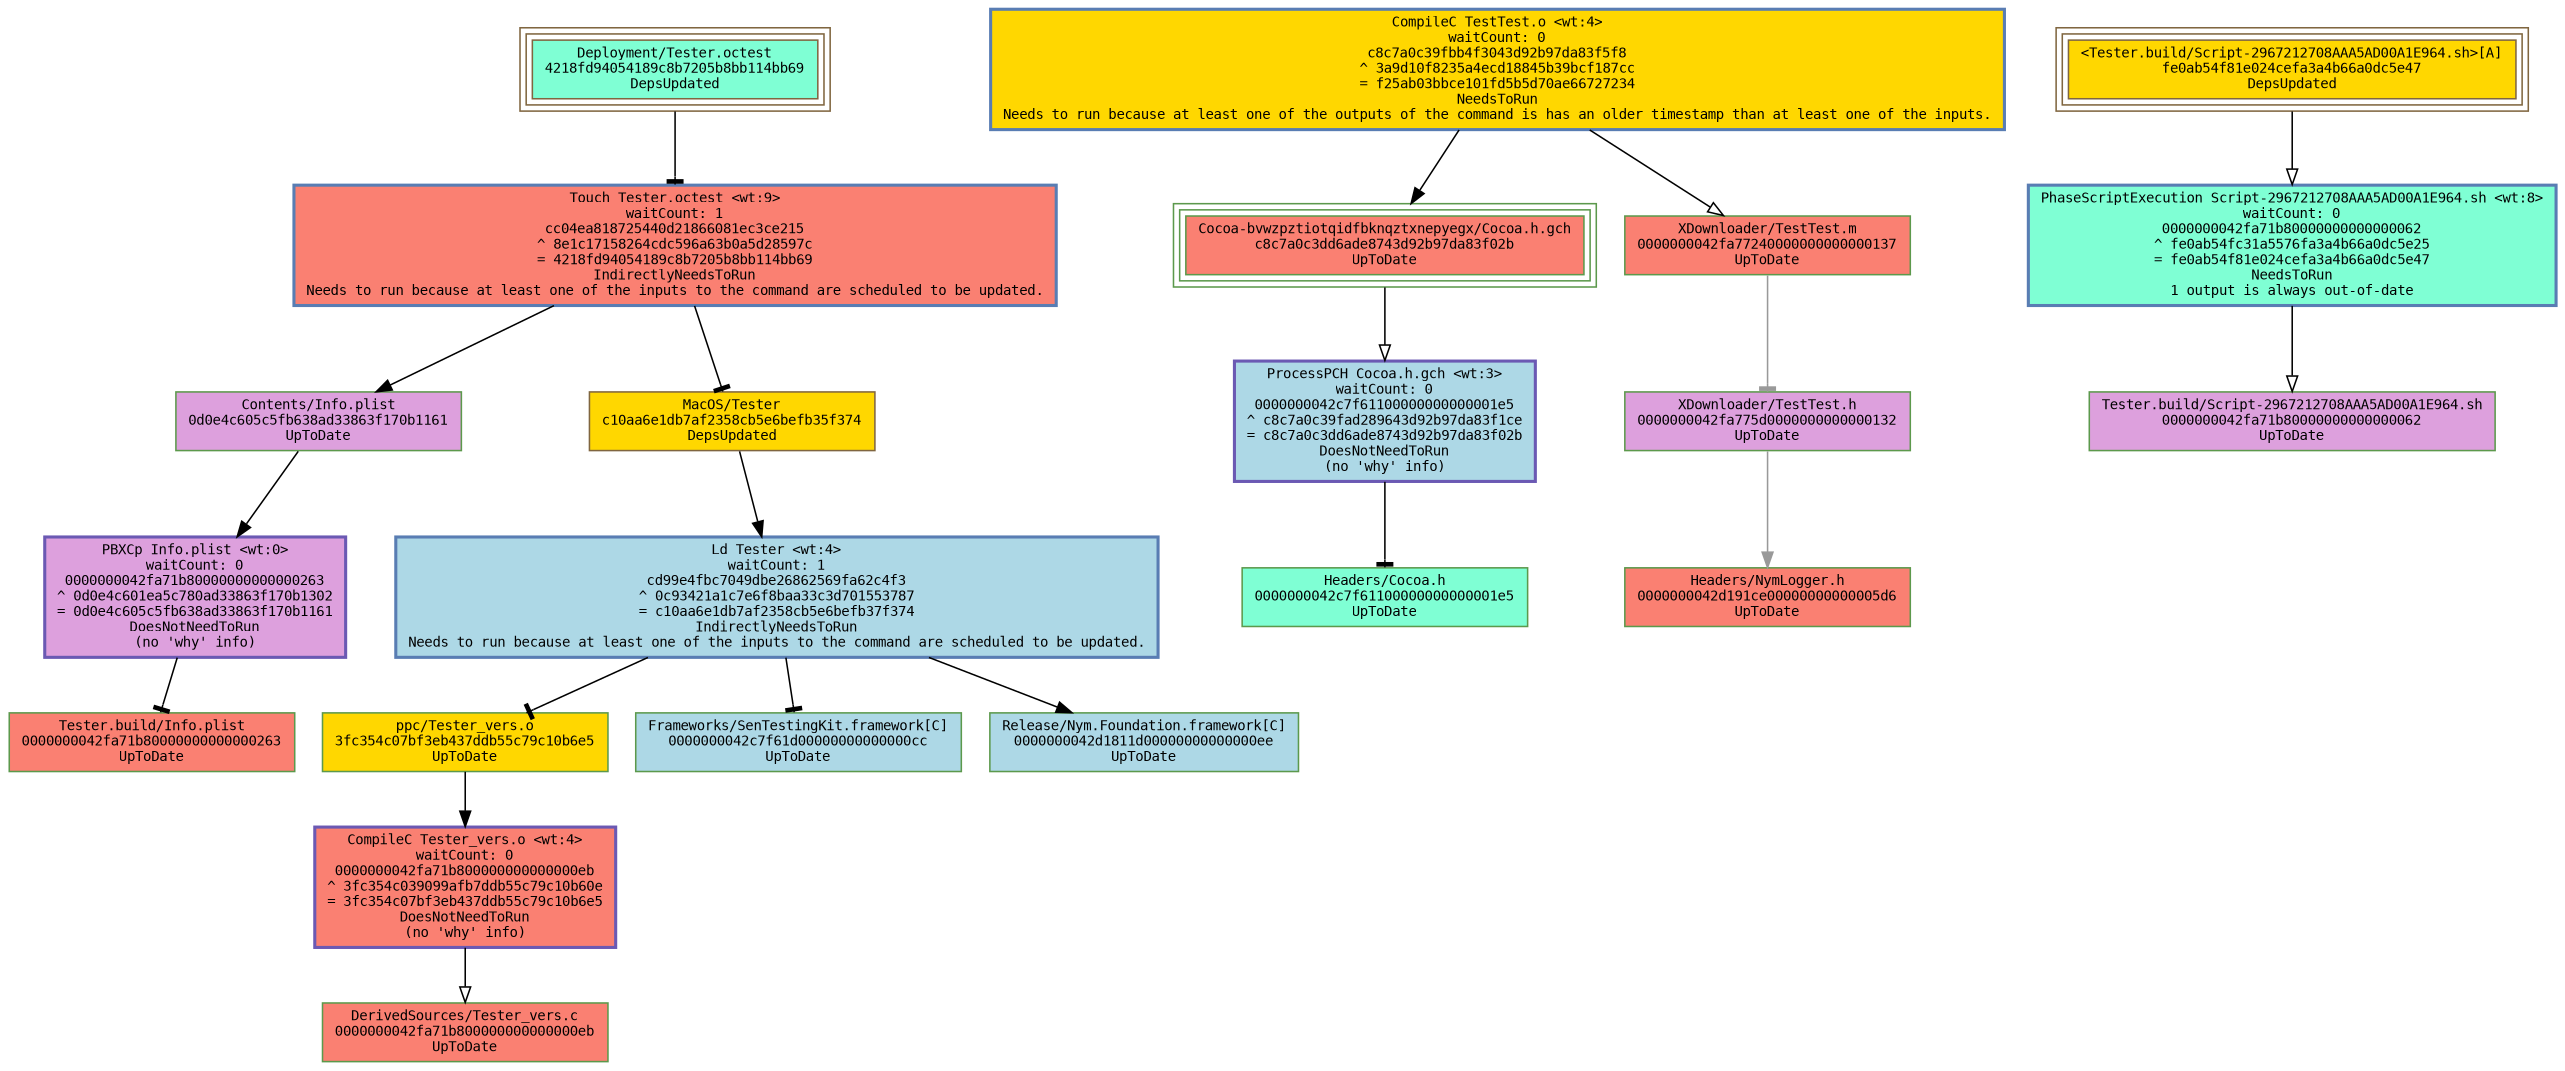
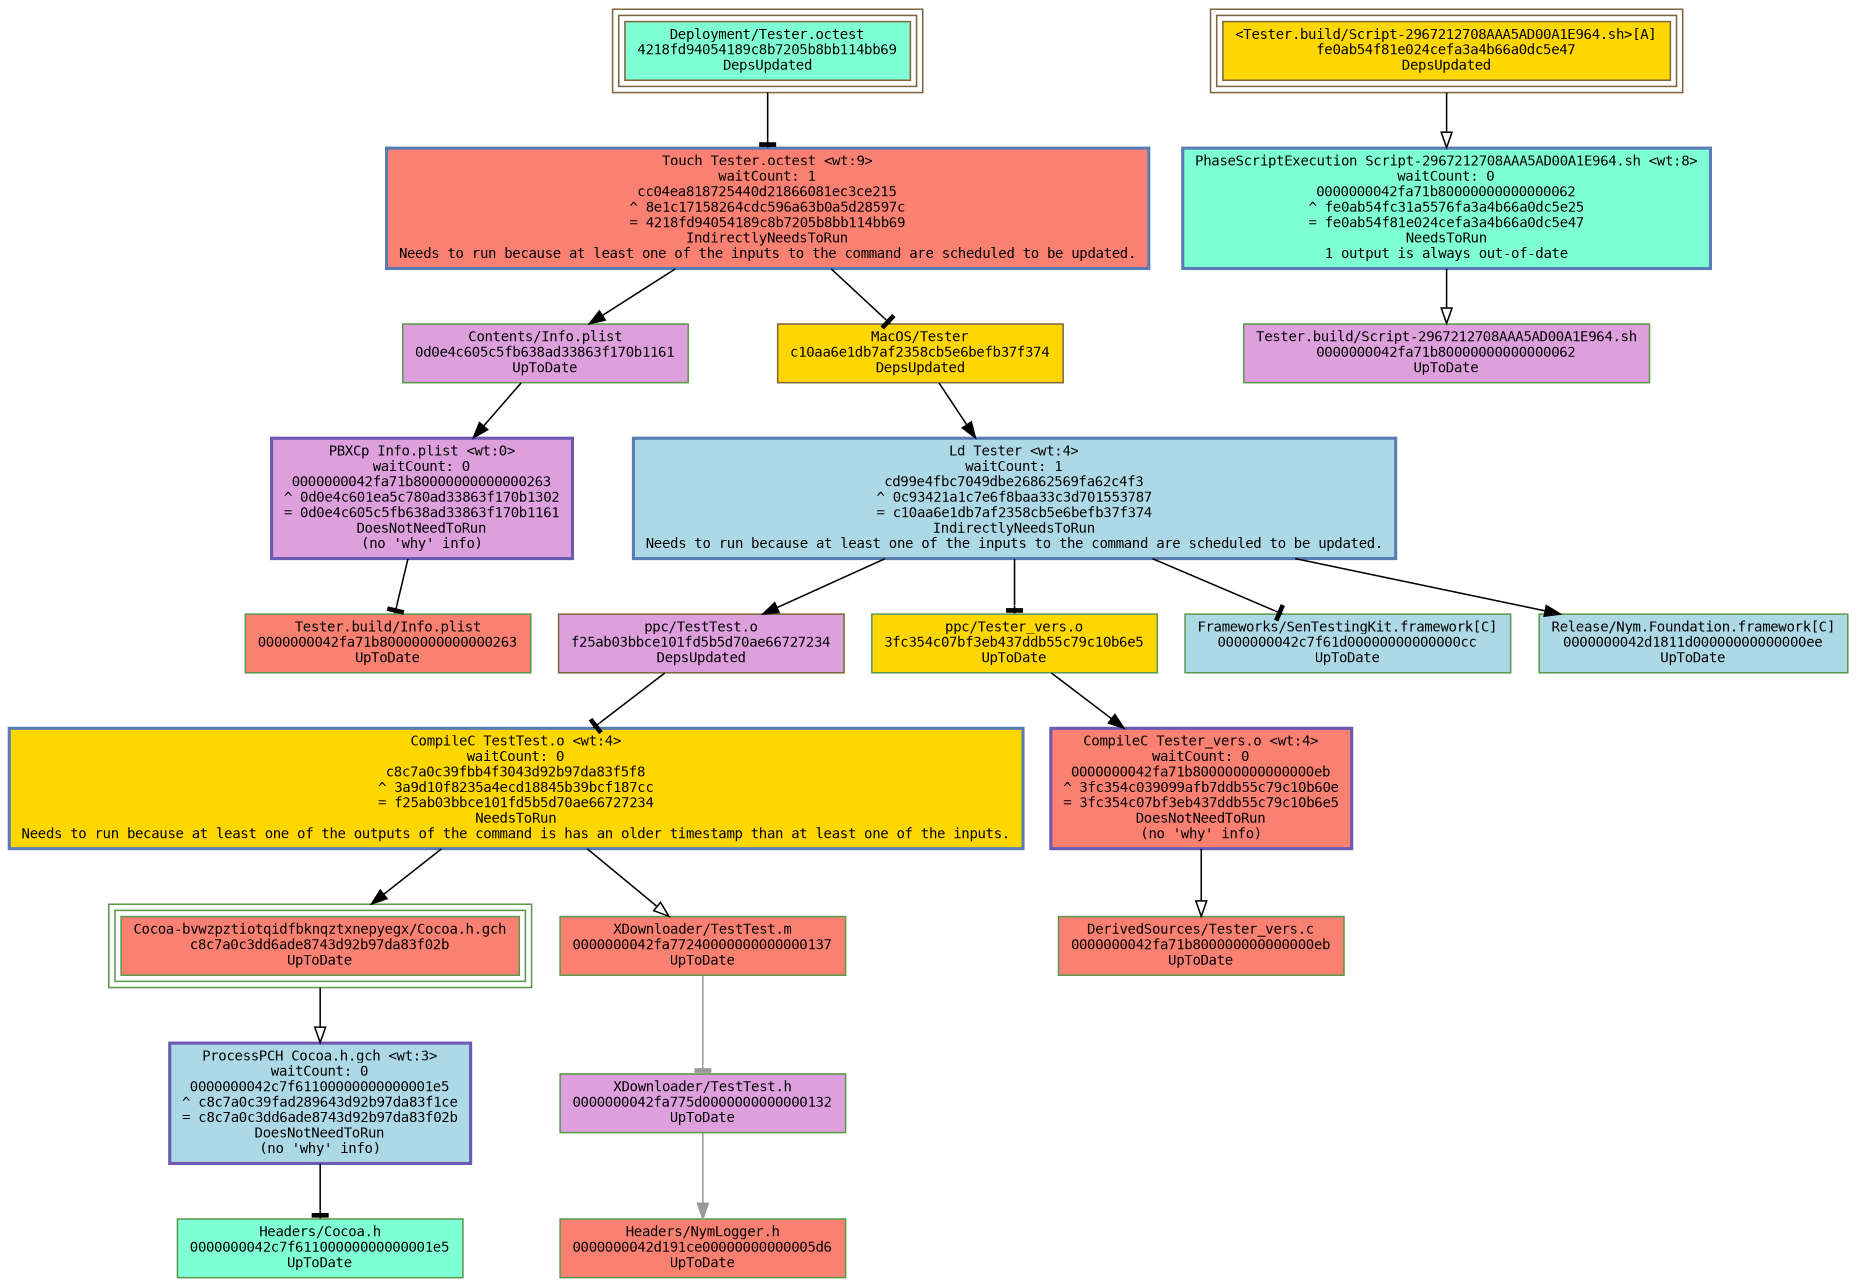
  digraph {
    concentrate=false
    fontname="DejaVu Sans Mono"
    node [color="0.3 0.5 0.6" fillcolor=salmon fontname="DejaVu Sans Mono" fontsize=9 shape=box style=filled]
    edge [arrowhead=tee arrowtail=normal color=black fontname="DejaVu Sans Mono" style=solid]
    n1 [color="0.1 0.5 0.5" fillcolor=aquamarine label="Deployment/Tester.octest\n4218fd94054189c8b7205b8bb114bb69\nDepsUpdated" peripheries=3]
    n2 [color="0.6 0.5 0.7" label="Touch Tester.octest <wt:9>\nwaitCount: 1\ncc04ea818725440d21866081ec3ce215\n^ 8e1c17158264cdc596a63b0a5d28597c\n= 4218fd94054189c8b7205b8bb114bb69\nIndirectlyNeedsToRun\nNeeds to run because at least one of the inputs to the command are scheduled to be updated." style="filled,bold"]
    n3 [fillcolor=plum label="Contents/Info.plist\n0d0e4c605c5fb638ad33863f170b1161\nUpToDate"]
-   n4 [color="0.1 0.5 0.5" fillcolor=gold label="MacOS/Tester\nc10aa6e1db7af2358cb5e6befb35f374\nDepsUpdated"]
+   n4 [color="0.1 0.5 0.5" fillcolor=gold label="MacOS/Tester\nc10aa6e1db7af2358cb5e6befb37f374\nDepsUpdated"]
    n5 [color="0.7 0.5 0.7" fillcolor=plum label="PBXCp Info.plist <wt:0>\nwaitCount: 0\n0000000042fa71b80000000000000263\n^ 0d0e4c601ea5c780ad33863f170b1302\n= 0d0e4c605c5fb638ad33863f170b1161\nDoesNotNeedToRun\n(no 'why' info)" style="filled,bold"]
    n6 [label="Tester.build/Info.plist\n0000000042fa71b80000000000000263\nUpToDate"]
+   n7 [color="0.1 0.5 0.5" fillcolor=plum label="ppc/TestTest.o\nf25ab03bbce101fd5b5d70ae66727234\nDepsUpdated"]
    n8 [color="0.6 0.5 0.7" fillcolor=gold label="CompileC TestTest.o <wt:4>\nwaitCount: 0\nc8c7a0c39fbb4f3043d92b97da83f5f8\n^ 3a9d10f8235a4ecd18845b39bcf187cc\n= f25ab03bbce101fd5b5d70ae66727234\nNeedsToRun\nNeeds to run because at least one of the outputs of the command is has an older timestamp than at least one of the inputs." style="filled,bold"]
    n9 [label="Cocoa-bvwzpztiotqidfbknqztxnepyegx/Cocoa.h.gch\nc8c7a0c3dd6ade8743d92b97da83f02b\nUpToDate" peripheries=3]
    n10 [label="XDownloader/TestTest.m\n0000000042fa77240000000000000137\nUpToDate"]
    n11 [fillcolor=aquamarine label="Headers/Cocoa.h\n0000000042c7f61100000000000001e5\nUpToDate"]
    n12 [color="0.7 0.5 0.7" fillcolor=lightblue label="ProcessPCH Cocoa.h.gch <wt:3>\nwaitCount: 0\n0000000042c7f61100000000000001e5\n^ c8c7a0c39fad289643d92b97da83f1ce\n= c8c7a0c3dd6ade8743d92b97da83f02b\nDoesNotNeedToRun\n(no 'why' info)" style="filled,bold"]
    n13 [fillcolor=plum label="XDownloader/TestTest.h\n0000000042fa775d0000000000000132\nUpToDate"]
    n14 [label="Headers/NymLogger.h\n0000000042d191ce00000000000005d6\nUpToDate"]
    n15 [fillcolor=gold label="ppc/Tester_vers.o\n3fc354c07bf3eb437ddb55c79c10b6e5\nUpToDate"]
    n16 [color="0.7 0.5 0.7" label="CompileC Tester_vers.o <wt:4>\nwaitCount: 0\n0000000042fa71b800000000000000eb\n^ 3fc354c039099afb7ddb55c79c10b60e\n= 3fc354c07bf3eb437ddb55c79c10b6e5\nDoesNotNeedToRun\n(no 'why' info)" style="filled,bold"]
    n17 [label="DerivedSources/Tester_vers.c\n0000000042fa71b800000000000000eb\nUpToDate"]
    n18 [color="0.6 0.5 0.7" fillcolor=lightblue label="Ld Tester <wt:4>\nwaitCount: 1\ncd99e4fbc7049dbe26862569fa62c4f3\n^ 0c93421a1c7e6f8baa33c3d701553787\n= c10aa6e1db7af2358cb5e6befb37f374\nIndirectlyNeedsToRun\nNeeds to run because at least one of the inputs to the command are scheduled to be updated." style="filled,bold"]
    n19 [fillcolor=lightblue label="Frameworks/SenTestingKit.framework[C]\n0000000042c7f61d00000000000000cc\nUpToDate"]
    n20 [fillcolor=lightblue label="Release/Nym.Foundation.framework[C]\n0000000042d1811d00000000000000ee\nUpToDate"]
    n21 [color="0.1 0.5 0.5" fillcolor=gold label="<Tester.build/Script-2967212708AAA5AD00A1E964.sh>[A]\nfe0ab54f81e024cefa3a4b66a0dc5e47\nDepsUpdated" peripheries=3]
    n22 [color="0.6 0.5 0.7" fillcolor=aquamarine label="PhaseScriptExecution Script-2967212708AAA5AD00A1E964.sh <wt:8>\nwaitCount: 0\n0000000042fa71b80000000000000062\n^ fe0ab54fc31a5576fa3a4b66a0dc5e25\n= fe0ab54f81e024cefa3a4b66a0dc5e47\nNeedsToRun\n1 output is always out-of-date" style="filled,bold"]
    n23 [fillcolor=plum label="Tester.build/Script-2967212708AAA5AD00A1E964.sh\n0000000042fa71b80000000000000062\nUpToDate"]
    n1 -> n2
    n2 -> n3 [arrowhead=normal]
    n2 -> n4
    n3 -> n5 [arrowhead=normal]
    n4 -> n18 [arrowhead=normal]
    n5 -> n6
+   n7 -> n8
    n8 -> n9 [arrowhead=normal]
    n8 -> n10 [arrowhead=onormal]
    n9 -> n12 [arrowhead=onormal]
    n10 -> n13 [color=gray60]
    n12 -> n11
    n13 -> n14 [arrowhead=normal color=gray60]
    n15 -> n16 [arrowhead=normal]
    n16 -> n17 [arrowhead=onormal]
+   n18 -> n7 [arrowhead=normal]
    n18 -> n15
    n18 -> n19
    n18 -> n20 [arrowhead=normal]
    n21 -> n22 [arrowhead=onormal]
    n22 -> n23 [arrowhead=onormal]
  }
